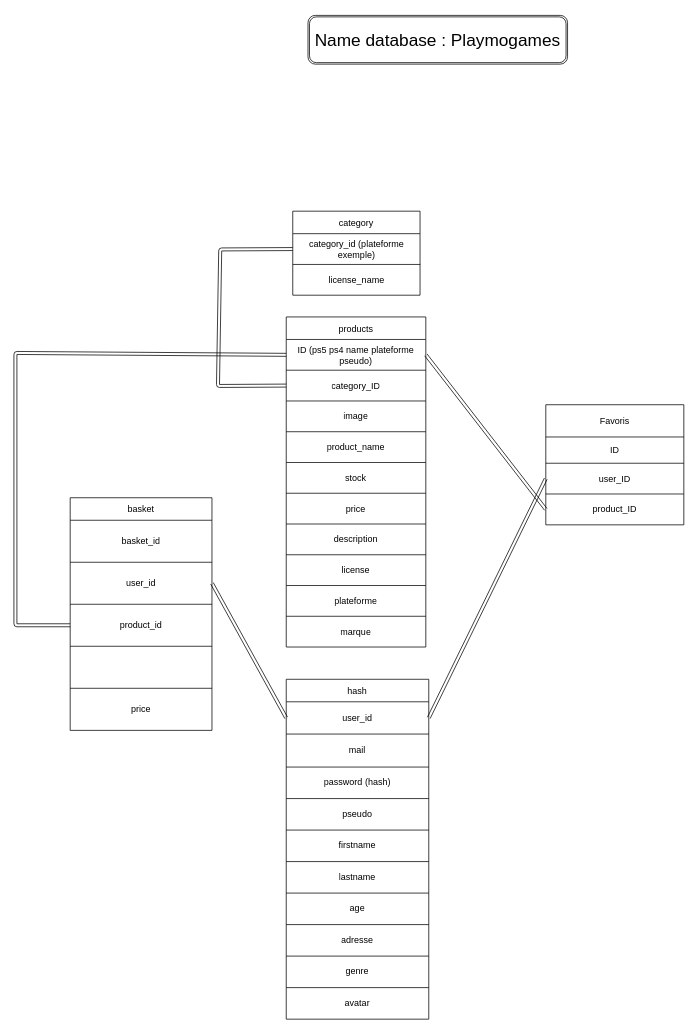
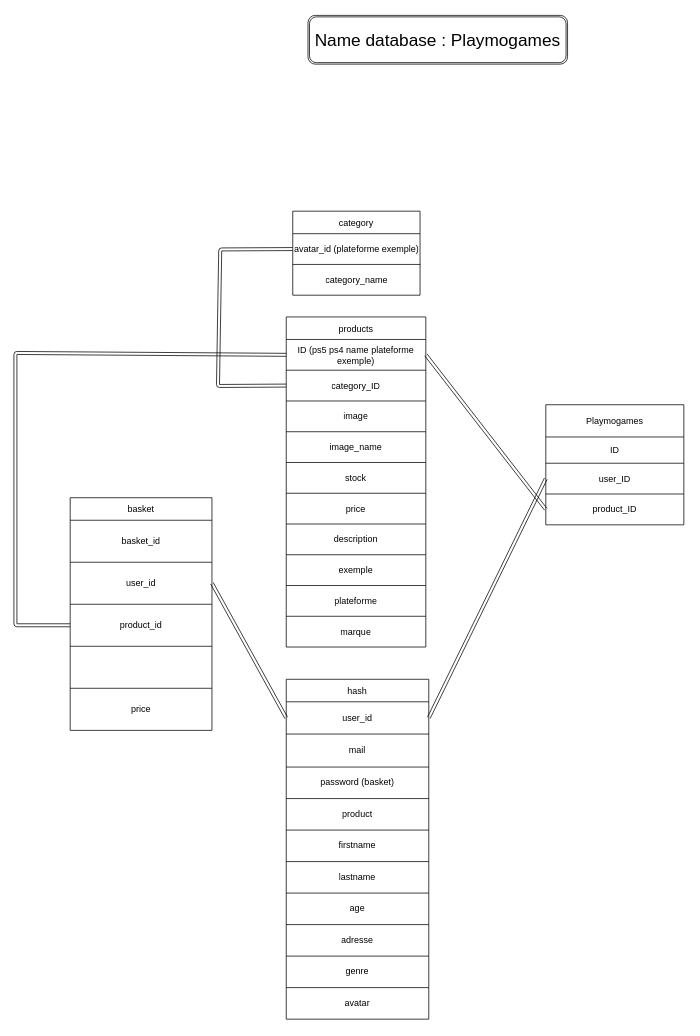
  <mxCell id="0" />
  <mxCell id="1" parent="0" />
- <mxCell id="2" value="Favoris" style="shape=table;startSize=43;container=1;collapsible=0;childLayout=tableLayout;" parent="1" vertex="1"><mxGeometry x="727" y="539" width="184" height="160.13" as="geometry" /></mxCell>
+ <mxCell id="2" value="Playmogames" style="shape=table;startSize=43;container=1;collapsible=0;childLayout=tableLayout;" parent="1" vertex="1"><mxGeometry x="727" y="539" width="184" height="160.13" as="geometry" /></mxCell>
  <mxCell id="3" value="" style="shape=tableRow;horizontal=0;startSize=0;swimlaneHead=0;swimlaneBody=0;top=0;left=0;bottom=0;right=0;collapsible=0;dropTarget=0;fillColor=none;points=[[0,0.5],[1,0.5]];portConstraint=eastwest;" parent="2" vertex="1"><mxGeometry y="43" width="184" height="35" as="geometry" /></mxCell>
  <mxCell id="4" value="ID" style="shape=partialRectangle;html=1;whiteSpace=wrap;connectable=0;overflow=hidden;fillColor=none;top=0;left=0;bottom=0;right=0;pointerEvents=1;" parent="3" vertex="1"><mxGeometry width="184" height="35" as="geometry"><mxRectangle width="184" height="35" as="alternateBounds" /></mxGeometry></mxCell>
  <mxCell id="5" value="" style="shape=tableRow;horizontal=0;startSize=0;swimlaneHead=0;swimlaneBody=0;top=0;left=0;bottom=0;right=0;collapsible=0;dropTarget=0;fillColor=none;points=[[0,0.5],[1,0.5]];portConstraint=eastwest;" parent="2" vertex="1"><mxGeometry y="78" width="184" height="41" as="geometry" /></mxCell>
  <mxCell id="6" value="user_ID" style="shape=partialRectangle;html=1;whiteSpace=wrap;connectable=0;overflow=hidden;fillColor=none;top=0;left=0;bottom=0;right=0;pointerEvents=1;" parent="5" vertex="1"><mxGeometry width="184" height="41" as="geometry"><mxRectangle width="184" height="41" as="alternateBounds" /></mxGeometry></mxCell>
  <mxCell id="7" value="" style="shape=tableRow;horizontal=0;startSize=0;swimlaneHead=0;swimlaneBody=0;top=0;left=0;bottom=0;right=0;collapsible=0;dropTarget=0;fillColor=none;points=[[0,0.5],[1,0.5]];portConstraint=eastwest;" parent="2" vertex="1"><mxGeometry y="119" width="184" height="41" as="geometry" /></mxCell>
  <mxCell id="8" value="product_ID" style="shape=partialRectangle;html=1;whiteSpace=wrap;connectable=0;overflow=hidden;fillColor=none;top=0;left=0;bottom=0;right=0;pointerEvents=1;" parent="7" vertex="1"><mxGeometry width="184" height="41" as="geometry"><mxRectangle width="184" height="41" as="alternateBounds" /></mxGeometry></mxCell>
  <mxCell id="9" value="products" style="shape=table;startSize=30;container=1;collapsible=0;childLayout=tableLayout;" parent="1" vertex="1"><mxGeometry x="381" y="422" width="186.072" height="440" as="geometry" /></mxCell>
  <mxCell id="10" value="" style="shape=tableRow;horizontal=0;startSize=0;swimlaneHead=0;swimlaneBody=0;top=0;left=0;bottom=0;right=0;collapsible=0;dropTarget=0;fillColor=none;points=[[0,0.5],[1,0.5]];portConstraint=eastwest;" parent="9" vertex="1"><mxGeometry y="30" width="186.072" height="41" as="geometry" /></mxCell>
- <mxCell id="11" value="ID (ps5 ps4 name plateforme pseudo)" style="shape=partialRectangle;html=1;whiteSpace=wrap;connectable=0;overflow=hidden;fillColor=none;top=0;left=0;bottom=0;right=0;pointerEvents=1;" parent="10" vertex="1"><mxGeometry width="186" height="41" as="geometry"><mxRectangle width="186" height="41" as="alternateBounds" /></mxGeometry></mxCell>
+ <mxCell id="11" value="ID (ps5 ps4 name plateforme exemple)" style="shape=partialRectangle;html=1;whiteSpace=wrap;connectable=0;overflow=hidden;fillColor=none;top=0;left=0;bottom=0;right=0;pointerEvents=1;" parent="10" vertex="1"><mxGeometry width="186" height="41" as="geometry"><mxRectangle width="186" height="41" as="alternateBounds" /></mxGeometry></mxCell>
  <mxCell id="12" value="" style="shape=tableRow;horizontal=0;startSize=0;swimlaneHead=0;swimlaneBody=0;top=0;left=0;bottom=0;right=0;collapsible=0;dropTarget=0;fillColor=none;points=[[0,0.5],[1,0.5]];portConstraint=eastwest;" parent="9" vertex="1"><mxGeometry y="71" width="186.072" height="41" as="geometry" /></mxCell>
  <mxCell id="13" value="category_ID" style="shape=partialRectangle;html=1;whiteSpace=wrap;connectable=0;overflow=hidden;fillColor=none;top=0;left=0;bottom=0;right=0;pointerEvents=1;" parent="12" vertex="1"><mxGeometry width="186" height="41" as="geometry"><mxRectangle width="186" height="41" as="alternateBounds" /></mxGeometry></mxCell>
  <mxCell id="14" value="" style="shape=tableRow;horizontal=0;startSize=0;swimlaneHead=0;swimlaneBody=0;top=0;left=0;bottom=0;right=0;collapsible=0;dropTarget=0;fillColor=none;points=[[0,0.5],[1,0.5]];portConstraint=eastwest;" parent="9" vertex="1"><mxGeometry y="112" width="186.072" height="41" as="geometry" /></mxCell>
  <mxCell id="15" value="image" style="shape=partialRectangle;html=1;whiteSpace=wrap;connectable=0;overflow=hidden;fillColor=none;top=0;left=0;bottom=0;right=0;pointerEvents=1;" parent="14" vertex="1"><mxGeometry width="186" height="41" as="geometry"><mxRectangle width="186" height="41" as="alternateBounds" /></mxGeometry></mxCell>
  <mxCell id="16" value="" style="shape=tableRow;horizontal=0;startSize=0;swimlaneHead=0;swimlaneBody=0;top=0;left=0;bottom=0;right=0;collapsible=0;dropTarget=0;fillColor=none;points=[[0,0.5],[1,0.5]];portConstraint=eastwest;" parent="9" vertex="1"><mxGeometry y="153" width="186.072" height="41" as="geometry" /></mxCell>
- <mxCell id="17" value="product_name" style="shape=partialRectangle;html=1;whiteSpace=wrap;connectable=0;overflow=hidden;fillColor=none;top=0;left=0;bottom=0;right=0;pointerEvents=1;" parent="16" vertex="1"><mxGeometry width="186" height="41" as="geometry"><mxRectangle width="186" height="41" as="alternateBounds" /></mxGeometry></mxCell>
+ <mxCell id="17" value="image_name" style="shape=partialRectangle;html=1;whiteSpace=wrap;connectable=0;overflow=hidden;fillColor=none;top=0;left=0;bottom=0;right=0;pointerEvents=1;" parent="16" vertex="1"><mxGeometry width="186" height="41" as="geometry"><mxRectangle width="186" height="41" as="alternateBounds" /></mxGeometry></mxCell>
  <mxCell id="18" value="" style="shape=tableRow;horizontal=0;startSize=0;swimlaneHead=0;swimlaneBody=0;top=0;left=0;bottom=0;right=0;collapsible=0;dropTarget=0;fillColor=none;points=[[0,0.5],[1,0.5]];portConstraint=eastwest;" parent="9" vertex="1"><mxGeometry y="194" width="186.072" height="41" as="geometry" /></mxCell>
  <mxCell id="19" value="stock" style="shape=partialRectangle;html=1;whiteSpace=wrap;connectable=0;overflow=hidden;fillColor=none;top=0;left=0;bottom=0;right=0;pointerEvents=1;" parent="18" vertex="1"><mxGeometry width="186" height="41" as="geometry"><mxRectangle width="186" height="41" as="alternateBounds" /></mxGeometry></mxCell>
  <mxCell id="20" value="" style="shape=tableRow;horizontal=0;startSize=0;swimlaneHead=0;swimlaneBody=0;top=0;left=0;bottom=0;right=0;collapsible=0;dropTarget=0;fillColor=none;points=[[0,0.5],[1,0.5]];portConstraint=eastwest;" parent="9" vertex="1"><mxGeometry y="235" width="186.072" height="41" as="geometry" /></mxCell>
  <mxCell id="21" value="price" style="shape=partialRectangle;html=1;whiteSpace=wrap;connectable=0;overflow=hidden;fillColor=none;top=0;left=0;bottom=0;right=0;pointerEvents=1;" parent="20" vertex="1"><mxGeometry width="186" height="41" as="geometry"><mxRectangle width="186" height="41" as="alternateBounds" /></mxGeometry></mxCell>
  <mxCell id="22" value="" style="shape=tableRow;horizontal=0;startSize=0;swimlaneHead=0;swimlaneBody=0;top=0;left=0;bottom=0;right=0;collapsible=0;dropTarget=0;fillColor=none;points=[[0,0.5],[1,0.5]];portConstraint=eastwest;" vertex="1" parent="9"><mxGeometry y="276" width="186.072" height="41" as="geometry" /></mxCell>
  <mxCell id="23" value="description" style="shape=partialRectangle;html=1;whiteSpace=wrap;connectable=0;overflow=hidden;fillColor=none;top=0;left=0;bottom=0;right=0;pointerEvents=1;" vertex="1" parent="22"><mxGeometry width="186" height="41" as="geometry"><mxRectangle width="186" height="41" as="alternateBounds" /></mxGeometry></mxCell>
  <mxCell id="24" value="" style="shape=tableRow;horizontal=0;startSize=0;swimlaneHead=0;swimlaneBody=0;top=0;left=0;bottom=0;right=0;collapsible=0;dropTarget=0;fillColor=none;points=[[0,0.5],[1,0.5]];portConstraint=eastwest;" vertex="1" parent="9"><mxGeometry y="317" width="186.072" height="41" as="geometry" /></mxCell>
- <mxCell id="25" value="license" style="shape=partialRectangle;html=1;whiteSpace=wrap;connectable=0;overflow=hidden;fillColor=none;top=0;left=0;bottom=0;right=0;pointerEvents=1;" vertex="1" parent="24"><mxGeometry width="186" height="41" as="geometry"><mxRectangle width="186" height="41" as="alternateBounds" /></mxGeometry></mxCell>
+ <mxCell id="25" value="exemple" style="shape=partialRectangle;html=1;whiteSpace=wrap;connectable=0;overflow=hidden;fillColor=none;top=0;left=0;bottom=0;right=0;pointerEvents=1;" vertex="1" parent="24"><mxGeometry width="186" height="41" as="geometry"><mxRectangle width="186" height="41" as="alternateBounds" /></mxGeometry></mxCell>
  <mxCell id="26" value="" style="shape=tableRow;horizontal=0;startSize=0;swimlaneHead=0;swimlaneBody=0;top=0;left=0;bottom=0;right=0;collapsible=0;dropTarget=0;fillColor=none;points=[[0,0.5],[1,0.5]];portConstraint=eastwest;" vertex="1" parent="9"><mxGeometry y="358" width="186.072" height="41" as="geometry" /></mxCell>
  <mxCell id="27" value="plateforme" style="shape=partialRectangle;html=1;whiteSpace=wrap;connectable=0;overflow=hidden;fillColor=none;top=0;left=0;bottom=0;right=0;pointerEvents=1;" vertex="1" parent="26"><mxGeometry width="186" height="41" as="geometry"><mxRectangle width="186" height="41" as="alternateBounds" /></mxGeometry></mxCell>
  <mxCell id="28" value="" style="shape=tableRow;horizontal=0;startSize=0;swimlaneHead=0;swimlaneBody=0;top=0;left=0;bottom=0;right=0;collapsible=0;dropTarget=0;fillColor=none;points=[[0,0.5],[1,0.5]];portConstraint=eastwest;" vertex="1" parent="9"><mxGeometry y="399" width="186.072" height="41" as="geometry" /></mxCell>
  <mxCell id="29" value="marque" style="shape=partialRectangle;html=1;whiteSpace=wrap;connectable=0;overflow=hidden;fillColor=none;top=0;left=0;bottom=0;right=0;pointerEvents=1;" vertex="1" parent="28"><mxGeometry width="186" height="41" as="geometry"><mxRectangle width="186" height="41" as="alternateBounds" /></mxGeometry></mxCell>
  <mxCell id="30" value="category" style="shape=table;startSize=30;container=1;collapsible=0;childLayout=tableLayout;" parent="1" vertex="1"><mxGeometry x="389.69" y="281" width="169.683" height="112" as="geometry" /></mxCell>
  <mxCell id="31" value="" style="shape=tableRow;horizontal=0;startSize=0;swimlaneHead=0;swimlaneBody=0;top=0;left=0;bottom=0;right=0;collapsible=0;dropTarget=0;fillColor=none;points=[[0,0.5],[1,0.5]];portConstraint=eastwest;" parent="30" vertex="1"><mxGeometry y="30" width="169.683" height="41" as="geometry" /></mxCell>
- <mxCell id="32" value="category_id (plateforme exemple)" style="shape=partialRectangle;html=1;whiteSpace=wrap;connectable=0;overflow=hidden;fillColor=none;top=0;left=0;bottom=0;right=0;pointerEvents=1;" parent="31" vertex="1"><mxGeometry width="170" height="41" as="geometry"><mxRectangle width="170" height="41" as="alternateBounds" /></mxGeometry></mxCell>
+ <mxCell id="32" value="avatar_id (plateforme exemple)" style="shape=partialRectangle;html=1;whiteSpace=wrap;connectable=0;overflow=hidden;fillColor=none;top=0;left=0;bottom=0;right=0;pointerEvents=1;" parent="31" vertex="1"><mxGeometry width="170" height="41" as="geometry"><mxRectangle width="170" height="41" as="alternateBounds" /></mxGeometry></mxCell>
  <mxCell id="33" value="" style="shape=tableRow;horizontal=0;startSize=0;swimlaneHead=0;swimlaneBody=0;top=0;left=0;bottom=0;right=0;collapsible=0;dropTarget=0;fillColor=none;points=[[0,0.5],[1,0.5]];portConstraint=eastwest;" parent="30" vertex="1"><mxGeometry y="71" width="169.683" height="41" as="geometry" /></mxCell>
- <mxCell id="34" value="license_name" style="shape=partialRectangle;html=1;whiteSpace=wrap;connectable=0;overflow=hidden;fillColor=none;top=0;left=0;bottom=0;right=0;pointerEvents=1;" parent="33" vertex="1"><mxGeometry width="170" height="41" as="geometry"><mxRectangle width="170" height="41" as="alternateBounds" /></mxGeometry></mxCell>
+ <mxCell id="34" value="category_name" style="shape=partialRectangle;html=1;whiteSpace=wrap;connectable=0;overflow=hidden;fillColor=none;top=0;left=0;bottom=0;right=0;pointerEvents=1;" parent="33" vertex="1"><mxGeometry width="170" height="41" as="geometry"><mxRectangle width="170" height="41" as="alternateBounds" /></mxGeometry></mxCell>
  <mxCell id="35" style="edgeStyle=none;shape=link;html=1;exitX=0;exitY=0.5;exitDx=0;exitDy=0;entryX=0;entryY=0.5;entryDx=0;entryDy=0;startArrow=classic;startFill=1;endArrow=none;endFill=0;" parent="1" source="12" target="31" edge="1"><mxGeometry relative="1" as="geometry"><Array as="points"><mxPoint x="290" y="514" /><mxPoint x="293" y="332" /></Array></mxGeometry></mxCell>
  <mxCell id="36" value="hash" style="shape=table;startSize=30;container=1;collapsible=0;childLayout=tableLayout;" parent="1" vertex="1"><mxGeometry x="381" y="905" width="190" height="453.058" as="geometry" /></mxCell>
  <mxCell id="37" value="" style="shape=tableRow;horizontal=0;startSize=0;swimlaneHead=0;swimlaneBody=0;top=0;left=0;bottom=0;right=0;collapsible=0;dropTarget=0;fillColor=none;points=[[0,0.5],[1,0.5]];portConstraint=eastwest;" parent="36" vertex="1"><mxGeometry y="30" width="190" height="43" as="geometry" /></mxCell>
  <mxCell id="38" value="user_id" style="shape=partialRectangle;html=1;whiteSpace=wrap;connectable=0;overflow=hidden;fillColor=none;top=0;left=0;bottom=0;right=0;pointerEvents=1;" parent="37" vertex="1"><mxGeometry width="190" height="43" as="geometry"><mxRectangle width="190" height="43" as="alternateBounds" /></mxGeometry></mxCell>
  <mxCell id="39" value="" style="shape=tableRow;horizontal=0;startSize=0;swimlaneHead=0;swimlaneBody=0;top=0;left=0;bottom=0;right=0;collapsible=0;dropTarget=0;fillColor=none;points=[[0,0.5],[1,0.5]];portConstraint=eastwest;" parent="36" vertex="1"><mxGeometry y="73" width="190" height="44" as="geometry" /></mxCell>
  <mxCell id="40" value="mail" style="shape=partialRectangle;html=1;whiteSpace=wrap;connectable=0;overflow=hidden;fillColor=none;top=0;left=0;bottom=0;right=0;pointerEvents=1;" parent="39" vertex="1"><mxGeometry width="190" height="44" as="geometry"><mxRectangle width="190" height="44" as="alternateBounds" /></mxGeometry></mxCell>
  <mxCell id="41" value="" style="shape=tableRow;horizontal=0;startSize=0;swimlaneHead=0;swimlaneBody=0;top=0;left=0;bottom=0;right=0;collapsible=0;dropTarget=0;fillColor=none;points=[[0,0.5],[1,0.5]];portConstraint=eastwest;" parent="36" vertex="1"><mxGeometry y="117" width="190" height="42" as="geometry" /></mxCell>
- <mxCell id="42" value="password (hash)" style="shape=partialRectangle;html=1;whiteSpace=wrap;connectable=0;overflow=hidden;fillColor=none;top=0;left=0;bottom=0;right=0;pointerEvents=1;" parent="41" vertex="1"><mxGeometry width="190" height="42" as="geometry"><mxRectangle width="190" height="42" as="alternateBounds" /></mxGeometry></mxCell>
+ <mxCell id="42" value="password (basket)" style="shape=partialRectangle;html=1;whiteSpace=wrap;connectable=0;overflow=hidden;fillColor=none;top=0;left=0;bottom=0;right=0;pointerEvents=1;" parent="41" vertex="1"><mxGeometry width="190" height="42" as="geometry"><mxRectangle width="190" height="42" as="alternateBounds" /></mxGeometry></mxCell>
  <mxCell id="43" value="" style="shape=tableRow;horizontal=0;startSize=0;swimlaneHead=0;swimlaneBody=0;top=0;left=0;bottom=0;right=0;collapsible=0;dropTarget=0;fillColor=none;points=[[0,0.5],[1,0.5]];portConstraint=eastwest;" parent="36" vertex="1"><mxGeometry y="159" width="190" height="42" as="geometry" /></mxCell>
- <mxCell id="44" value="pseudo" style="shape=partialRectangle;html=1;whiteSpace=wrap;connectable=0;overflow=hidden;fillColor=none;top=0;left=0;bottom=0;right=0;pointerEvents=1;" parent="43" vertex="1"><mxGeometry width="190" height="42" as="geometry"><mxRectangle width="190" height="42" as="alternateBounds" /></mxGeometry></mxCell>
+ <mxCell id="44" value="product" style="shape=partialRectangle;html=1;whiteSpace=wrap;connectable=0;overflow=hidden;fillColor=none;top=0;left=0;bottom=0;right=0;pointerEvents=1;" parent="43" vertex="1"><mxGeometry width="190" height="42" as="geometry"><mxRectangle width="190" height="42" as="alternateBounds" /></mxGeometry></mxCell>
  <mxCell id="45" value="" style="shape=tableRow;horizontal=0;startSize=0;swimlaneHead=0;swimlaneBody=0;top=0;left=0;bottom=0;right=0;collapsible=0;dropTarget=0;fillColor=none;points=[[0,0.5],[1,0.5]];portConstraint=eastwest;" parent="36" vertex="1"><mxGeometry y="201" width="190" height="42" as="geometry" /></mxCell>
  <mxCell id="46" value="firstname" style="shape=partialRectangle;html=1;whiteSpace=wrap;connectable=0;overflow=hidden;fillColor=none;top=0;left=0;bottom=0;right=0;pointerEvents=1;" parent="45" vertex="1"><mxGeometry width="190" height="42" as="geometry"><mxRectangle width="190" height="42" as="alternateBounds" /></mxGeometry></mxCell>
  <mxCell id="47" value="" style="shape=tableRow;horizontal=0;startSize=0;swimlaneHead=0;swimlaneBody=0;top=0;left=0;bottom=0;right=0;collapsible=0;dropTarget=0;fillColor=none;points=[[0,0.5],[1,0.5]];portConstraint=eastwest;" parent="36" vertex="1"><mxGeometry y="243" width="190" height="42" as="geometry" /></mxCell>
  <mxCell id="48" value="lastname" style="shape=partialRectangle;html=1;whiteSpace=wrap;connectable=0;overflow=hidden;fillColor=none;top=0;left=0;bottom=0;right=0;pointerEvents=1;" parent="47" vertex="1"><mxGeometry width="190" height="42" as="geometry"><mxRectangle width="190" height="42" as="alternateBounds" /></mxGeometry></mxCell>
  <mxCell id="49" value="" style="shape=tableRow;horizontal=0;startSize=0;swimlaneHead=0;swimlaneBody=0;top=0;left=0;bottom=0;right=0;collapsible=0;dropTarget=0;fillColor=none;points=[[0,0.5],[1,0.5]];portConstraint=eastwest;" parent="36" vertex="1"><mxGeometry y="285" width="190" height="42" as="geometry" /></mxCell>
  <mxCell id="50" value="age" style="shape=partialRectangle;html=1;whiteSpace=wrap;connectable=0;overflow=hidden;fillColor=none;top=0;left=0;bottom=0;right=0;pointerEvents=1;" parent="49" vertex="1"><mxGeometry width="190" height="42" as="geometry"><mxRectangle width="190" height="42" as="alternateBounds" /></mxGeometry></mxCell>
  <mxCell id="51" value="" style="shape=tableRow;horizontal=0;startSize=0;swimlaneHead=0;swimlaneBody=0;top=0;left=0;bottom=0;right=0;collapsible=0;dropTarget=0;fillColor=none;points=[[0,0.5],[1,0.5]];portConstraint=eastwest;" parent="36" vertex="1"><mxGeometry y="327" width="190" height="42" as="geometry" /></mxCell>
  <mxCell id="52" value="adresse" style="shape=partialRectangle;html=1;whiteSpace=wrap;connectable=0;overflow=hidden;fillColor=none;top=0;left=0;bottom=0;right=0;pointerEvents=1;" parent="51" vertex="1"><mxGeometry width="190" height="42" as="geometry"><mxRectangle width="190" height="42" as="alternateBounds" /></mxGeometry></mxCell>
  <mxCell id="53" value="" style="shape=tableRow;horizontal=0;startSize=0;swimlaneHead=0;swimlaneBody=0;top=0;left=0;bottom=0;right=0;collapsible=0;dropTarget=0;fillColor=none;points=[[0,0.5],[1,0.5]];portConstraint=eastwest;" parent="36" vertex="1"><mxGeometry y="369" width="190" height="42" as="geometry" /></mxCell>
  <mxCell id="54" value="genre" style="shape=partialRectangle;html=1;whiteSpace=wrap;connectable=0;overflow=hidden;fillColor=none;top=0;left=0;bottom=0;right=0;pointerEvents=1;" parent="53" vertex="1"><mxGeometry width="190" height="42" as="geometry"><mxRectangle width="190" height="42" as="alternateBounds" /></mxGeometry></mxCell>
  <mxCell id="55" value="" style="shape=tableRow;horizontal=0;startSize=0;swimlaneHead=0;swimlaneBody=0;top=0;left=0;bottom=0;right=0;collapsible=0;dropTarget=0;fillColor=none;points=[[0,0.5],[1,0.5]];portConstraint=eastwest;" parent="36" vertex="1"><mxGeometry y="411" width="190" height="42" as="geometry" /></mxCell>
  <mxCell id="56" value="avatar&lt;br&gt;" style="shape=partialRectangle;html=1;whiteSpace=wrap;connectable=0;overflow=hidden;fillColor=none;top=0;left=0;bottom=0;right=0;pointerEvents=1;" parent="55" vertex="1"><mxGeometry width="190" height="42" as="geometry"><mxRectangle width="190" height="42" as="alternateBounds" /></mxGeometry></mxCell>
  <mxCell id="57" value="basket" style="shape=table;startSize=30;container=1;collapsible=0;childLayout=tableLayout;" parent="1" vertex="1"><mxGeometry x="93" y="663" width="189" height="310.1" as="geometry" /></mxCell>
  <mxCell id="58" value="" style="shape=tableRow;horizontal=0;startSize=0;swimlaneHead=0;swimlaneBody=0;top=0;left=0;bottom=0;right=0;collapsible=0;dropTarget=0;fillColor=none;points=[[0,0.5],[1,0.5]];portConstraint=eastwest;" parent="57" vertex="1"><mxGeometry y="30" width="189" height="56" as="geometry" /></mxCell>
  <mxCell id="59" value="basket_id" style="shape=partialRectangle;html=1;whiteSpace=wrap;connectable=0;overflow=hidden;fillColor=none;top=0;left=0;bottom=0;right=0;pointerEvents=1;" parent="58" vertex="1"><mxGeometry width="189" height="56" as="geometry"><mxRectangle width="189" height="56" as="alternateBounds" /></mxGeometry></mxCell>
  <mxCell id="60" value="" style="shape=tableRow;horizontal=0;startSize=0;swimlaneHead=0;swimlaneBody=0;top=0;left=0;bottom=0;right=0;collapsible=0;dropTarget=0;fillColor=none;points=[[0,0.5],[1,0.5]];portConstraint=eastwest;" parent="57" vertex="1"><mxGeometry y="86" width="189" height="56" as="geometry" /></mxCell>
  <mxCell id="61" value="user_id" style="shape=partialRectangle;html=1;whiteSpace=wrap;connectable=0;overflow=hidden;fillColor=none;top=0;left=0;bottom=0;right=0;pointerEvents=1;" parent="60" vertex="1"><mxGeometry width="189" height="56" as="geometry"><mxRectangle width="189" height="56" as="alternateBounds" /></mxGeometry></mxCell>
  <mxCell id="62" value="" style="shape=tableRow;horizontal=0;startSize=0;swimlaneHead=0;swimlaneBody=0;top=0;left=0;bottom=0;right=0;collapsible=0;dropTarget=0;fillColor=none;points=[[0,0.5],[1,0.5]];portConstraint=eastwest;" parent="57" vertex="1"><mxGeometry y="142" width="189" height="56" as="geometry" /></mxCell>
  <mxCell id="63" value="product_id" style="shape=partialRectangle;html=1;whiteSpace=wrap;connectable=0;overflow=hidden;fillColor=none;top=0;left=0;bottom=0;right=0;pointerEvents=1;" parent="62" vertex="1"><mxGeometry width="189" height="56" as="geometry"><mxRectangle width="189" height="56" as="alternateBounds" /></mxGeometry></mxCell>
  <mxCell id="64" value="" style="shape=tableRow;horizontal=0;startSize=0;swimlaneHead=0;swimlaneBody=0;top=0;left=0;bottom=0;right=0;collapsible=0;dropTarget=0;fillColor=none;points=[[0,0.5],[1,0.5]];portConstraint=eastwest;" parent="57" vertex="1"><mxGeometry y="198" width="189" height="56" as="geometry" /></mxCell>
  <mxCell id="65" value="" style="shape=partialRectangle;html=1;whiteSpace=wrap;connectable=0;overflow=hidden;fillColor=none;top=0;left=0;bottom=0;right=0;pointerEvents=1;" parent="64" vertex="1"><mxGeometry width="189" height="56" as="geometry"><mxRectangle width="189" height="56" as="alternateBounds" /></mxGeometry></mxCell>
  <mxCell id="66" value="" style="shape=tableRow;horizontal=0;startSize=0;swimlaneHead=0;swimlaneBody=0;top=0;left=0;bottom=0;right=0;collapsible=0;dropTarget=0;fillColor=none;points=[[0,0.5],[1,0.5]];portConstraint=eastwest;" parent="57" vertex="1"><mxGeometry y="254" width="189" height="56" as="geometry" /></mxCell>
  <mxCell id="67" value="price" style="shape=partialRectangle;html=1;whiteSpace=wrap;connectable=0;overflow=hidden;fillColor=none;top=0;left=0;bottom=0;right=0;pointerEvents=1;" parent="66" vertex="1"><mxGeometry width="189" height="56" as="geometry"><mxRectangle width="189" height="56" as="alternateBounds" /></mxGeometry></mxCell>
  <mxCell id="68" style="edgeStyle=none;shape=link;html=1;exitX=1;exitY=0.5;exitDx=0;exitDy=0;entryX=0;entryY=0.5;entryDx=0;entryDy=0;startArrow=classic;startFill=1;endArrow=none;endFill=0;" parent="1" source="60" target="37" edge="1"><mxGeometry relative="1" as="geometry" /></mxCell>
  <mxCell id="69" style="edgeStyle=none;shape=link;html=1;exitX=0;exitY=0.5;exitDx=0;exitDy=0;startArrow=classic;startFill=1;endArrow=none;endFill=0;entryX=0;entryY=0.5;entryDx=0;entryDy=0;" parent="1" source="62" target="10" edge="1"><mxGeometry relative="1" as="geometry"><mxPoint x="23" y="546" as="targetPoint" /><Array as="points"><mxPoint x="20" y="833" /><mxPoint x="20" y="470" /></Array></mxGeometry></mxCell>
  <mxCell id="70" style="edgeStyle=none;shape=link;html=1;exitX=1;exitY=0.5;exitDx=0;exitDy=0;entryX=0;entryY=0.5;entryDx=0;entryDy=0;startArrow=classic;startFill=1;endArrow=none;endFill=0;" parent="1" source="37" target="5" edge="1"><mxGeometry relative="1" as="geometry" /></mxCell>
  <mxCell id="71" value="&lt;font style=&quot;font-size: 23px;&quot;&gt;Name database : Playmogames&lt;/font&gt;" style="shape=ext;double=1;rounded=1;whiteSpace=wrap;html=1;" parent="1" vertex="1"><mxGeometry x="410" y="20" width="346" height="65" as="geometry" /></mxCell>
  <mxCell id="72" style="edgeStyle=none;shape=link;html=1;exitX=0;exitY=0.5;exitDx=0;exitDy=0;entryX=1;entryY=0.5;entryDx=0;entryDy=0;" edge="1" parent="1" source="7" target="10"><mxGeometry relative="1" as="geometry" /></mxCell>
